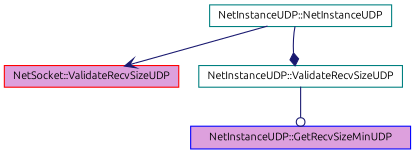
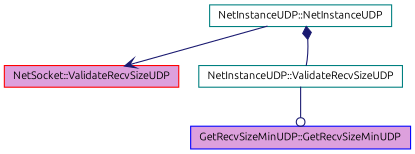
  digraph {
    fontname=Ubuntu
    rankdir=TB
    node [color=teal fillcolor=white fontname=Ubuntu fontsize=10 shape=record style=filled]
    edge [color=midnightblue fontname=Ubuntu fontsize=10 labelfontname=FreeSans labelfontsize=10 style=solid]
    n1 [fontcolor=black height=0.2 label="NetInstanceUDP::NetInstanceUDP" width=0.4]
    n2 [color=red fillcolor=plum height=0.2 label="NetSocket::ValidateRecvSizeUDP" width=0.4]
    n3 [height=0.2 label="NetInstanceUDP::ValidateRecvSizeUDP" width=0.4]
-   n4 [color=blue fillcolor=plum height=0.2 label="NetInstanceUDP::GetRecvSizeMinUDP" width=0.4]
+   n4 [color=blue fillcolor=plum height=0.2 label="GetRecvSizeMinUDP::GetRecvSizeMinUDP" width=0.4]
    n1 -> n2 [arrowhead=vee]
-   n1 -> n3 [arrowhead=diamond]
+   n3 -> n1 [arrowhead=diamond]
    n3 -> n4 [arrowhead=odot]
  }
